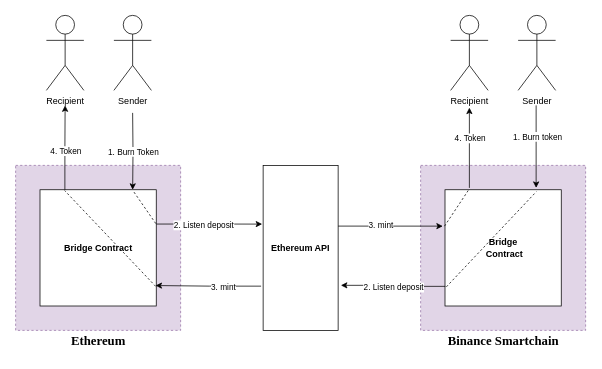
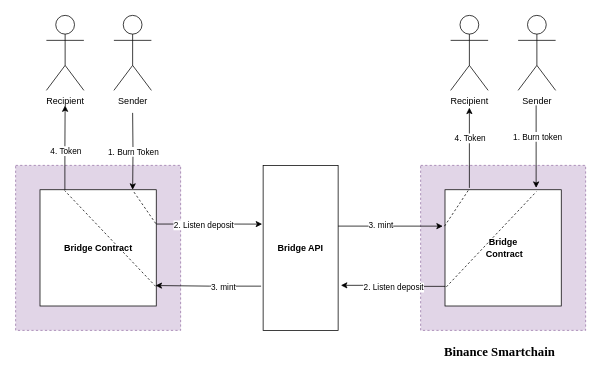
  <mxCell id="0" />
  <mxCell id="1" parent="0" />
  <mxCell id="2" value="Recipient" style="shape=umlActor;verticalLabelPosition=bottom;verticalAlign=top;html=1;outlineConnect=0;" vertex="1" parent="1"><mxGeometry x="61" y="20" width="50" height="100" as="geometry" /></mxCell>
  <mxCell id="3" value="Recipient" style="shape=umlActor;verticalLabelPosition=bottom;verticalAlign=top;html=1;outlineConnect=0;" vertex="1" parent="1"><mxGeometry x="600" y="20" width="50" height="100" as="geometry" /></mxCell>
  <mxCell id="4" value="Sender" style="shape=umlActor;verticalLabelPosition=bottom;verticalAlign=top;html=1;outlineConnect=0;" vertex="1" parent="1"><mxGeometry x="151" y="20" width="50" height="100" as="geometry" /></mxCell>
  <mxCell id="5" value="Sender" style="shape=umlActor;verticalLabelPosition=bottom;verticalAlign=top;html=1;outlineConnect=0;" vertex="1" parent="1"><mxGeometry x="690" y="20" width="50" height="100" as="geometry" /></mxCell>
  <mxCell id="6" value="" style="whiteSpace=wrap;html=1;aspect=fixed;dashed=1;fillColor=#e1d5e7;strokeColor=#9673a6;" vertex="1" parent="1"><mxGeometry x="20" y="220" width="220" height="220" as="geometry" /></mxCell>
  <mxCell id="7" value="" style="whiteSpace=wrap;html=1;aspect=fixed;dashed=1;fillColor=#e1d5e7;strokeColor=#9673a6;" vertex="1" parent="1"><mxGeometry x="560" y="220" width="220" height="220" as="geometry" /></mxCell>
  <mxCell id="8" style="edgeStyle=orthogonalEdgeStyle;rounded=0;orthogonalLoop=1;jettySize=auto;html=1;entryX=0.356;entryY=1.013;entryDx=0;entryDy=0;entryPerimeter=0;exitX=1;exitY=0.295;exitDx=0;exitDy=0;exitPerimeter=0;fontStyle=1" edge="1" parent="1" source="10" target="20"><mxGeometry relative="1" as="geometry" /></mxCell>
  <mxCell id="9" value="2. Listen deposit" style="edgeLabel;html=1;align=center;verticalAlign=middle;resizable=0;points=[];" vertex="1" connectable="0" parent="8"><mxGeometry x="-0.239" y="-1" relative="1" as="geometry"><mxPoint x="9" as="offset" /></mxGeometry></mxCell>
  <mxCell id="10" value="&lt;b&gt;Bridge Contract&lt;/b&gt;" style="whiteSpace=wrap;html=1;aspect=fixed;" vertex="1" parent="1"><mxGeometry x="52.5" y="252.5" width="155" height="155" as="geometry" /></mxCell>
- <mxCell id="11" value="&lt;b&gt;&lt;font face=&quot;Tahoma&quot; style=&quot;font-size: 17px;&quot;&gt;Ethereum&lt;/font&gt;&lt;/b&gt;" style="text;html=1;align=center;verticalAlign=middle;resizable=0;points=[];autosize=1;strokeColor=none;fillColor=none;" vertex="1" parent="1"><mxGeometry x="75" y="440" width="110" height="30" as="geometry" /></mxCell>
  <mxCell id="12" style="edgeStyle=orthogonalEdgeStyle;rounded=0;orthogonalLoop=1;jettySize=auto;html=1;" edge="1" parent="1"><mxGeometry relative="1" as="geometry"><mxPoint x="625" y="143" as="targetPoint" /><mxPoint x="625" y="250" as="sourcePoint" /></mxGeometry></mxCell>
  <mxCell id="13" value="4. Token" style="edgeLabel;html=1;align=center;verticalAlign=middle;resizable=0;points=[];" vertex="1" connectable="0" parent="12"><mxGeometry x="0.256" relative="1" as="geometry"><mxPoint as="offset" /></mxGeometry></mxCell>
  <mxCell id="14" value="&lt;b&gt;Bridge&lt;br&gt;&amp;nbsp;Contract&lt;/b&gt;" style="whiteSpace=wrap;html=1;aspect=fixed;" vertex="1" parent="1"><mxGeometry x="592.5" y="252.5" width="155" height="155" as="geometry" /></mxCell>
- <mxCell id="15" value="&lt;b&gt;&lt;font face=&quot;Tahoma&quot; style=&quot;font-size: 17px;&quot;&gt;Binance Smartchain&lt;/font&gt;&lt;/b&gt;" style="text;html=1;align=center;verticalAlign=middle;resizable=0;points=[];autosize=1;strokeColor=none;fillColor=none;" vertex="1" parent="1"><mxGeometry x="575" y="440" width="190" height="30" as="geometry" /></mxCell>
+ <mxCell id="15" value="&lt;b&gt;&lt;font face=&quot;Tahoma&quot; style=&quot;font-size: 17px;&quot;&gt;Binance Smartchain&lt;/font&gt;&lt;/b&gt;" style="text;html=1;align=center;verticalAlign=middle;resizable=0;points=[];autosize=1;strokeColor=none;fillColor=none;" vertex="1" parent="1"><mxGeometry x="570" y="455" width="190" height="30" as="geometry" /></mxCell>
  <mxCell id="16" style="edgeStyle=orthogonalEdgeStyle;rounded=0;orthogonalLoop=1;jettySize=auto;html=1;entryX=-0.019;entryY=0.313;entryDx=0;entryDy=0;entryPerimeter=0;exitX=0.368;exitY=0.014;exitDx=0;exitDy=0;exitPerimeter=0;" edge="1" parent="1" source="20" target="14"><mxGeometry relative="1" as="geometry" /></mxCell>
  <mxCell id="17" value="3. mint" style="edgeLabel;html=1;align=center;verticalAlign=middle;resizable=0;points=[];" vertex="1" connectable="0" parent="16"><mxGeometry x="-0.178" y="1" relative="1" as="geometry"><mxPoint as="offset" /></mxGeometry></mxCell>
  <mxCell id="18" style="edgeStyle=orthogonalEdgeStyle;rounded=0;orthogonalLoop=1;jettySize=auto;html=1;entryX=0.994;entryY=0.824;entryDx=0;entryDy=0;entryPerimeter=0;exitX=0.732;exitY=1.027;exitDx=0;exitDy=0;exitPerimeter=0;" edge="1" parent="1" source="20" target="10"><mxGeometry relative="1" as="geometry" /></mxCell>
  <mxCell id="19" value="3. mint" style="edgeLabel;html=1;align=center;verticalAlign=middle;resizable=0;points=[];" vertex="1" connectable="0" parent="18"><mxGeometry x="-0.283" y="1" relative="1" as="geometry"><mxPoint as="offset" /></mxGeometry></mxCell>
- <mxCell id="20" value="&lt;b&gt;Ethereum API&lt;/b&gt;" style="rounded=0;whiteSpace=wrap;html=1;direction=south;" vertex="1" parent="1"><mxGeometry x="350" y="220" width="100" height="220" as="geometry" /></mxCell>
+ <mxCell id="20" value="&lt;b&gt;Bridge API&lt;/b&gt;" style="rounded=0;whiteSpace=wrap;html=1;direction=south;" vertex="1" parent="1"><mxGeometry x="350" y="220" width="100" height="220" as="geometry" /></mxCell>
  <mxCell id="21" style="edgeStyle=orthogonalEdgeStyle;rounded=0;orthogonalLoop=1;jettySize=auto;html=1;entryX=0.797;entryY=0;entryDx=0;entryDy=0;entryPerimeter=0;" edge="1" parent="1" target="10"><mxGeometry relative="1" as="geometry"><mxPoint x="176" y="150" as="sourcePoint" /></mxGeometry></mxCell>
  <mxCell id="22" value="1. Burn Token" style="edgeLabel;html=1;align=center;verticalAlign=middle;resizable=0;points=[];" vertex="1" connectable="0" parent="21"><mxGeometry x="-0.235" y="2" relative="1" as="geometry"><mxPoint x="-2" y="13" as="offset" /></mxGeometry></mxCell>
  <mxCell id="23" style="edgeStyle=orthogonalEdgeStyle;rounded=0;orthogonalLoop=1;jettySize=auto;html=1;exitX=0.214;exitY=0;exitDx=0;exitDy=0;exitPerimeter=0;" edge="1" parent="1" source="10"><mxGeometry relative="1" as="geometry"><mxPoint x="86" y="140" as="targetPoint" /><mxPoint x="134.957" y="213" as="sourcePoint" /><Array as="points" /></mxGeometry></mxCell>
  <mxCell id="24" value="4. Token" style="edgeLabel;html=1;align=center;verticalAlign=middle;resizable=0;points=[];" vertex="1" connectable="0" parent="23"><mxGeometry x="-0.079" y="-1" relative="1" as="geometry"><mxPoint as="offset" /></mxGeometry></mxCell>
  <mxCell id="25" value="" style="endArrow=none;dashed=1;html=1;rounded=0;entryX=0.798;entryY=0.005;entryDx=0;entryDy=0;entryPerimeter=0;exitX=0.996;exitY=0.291;exitDx=0;exitDy=0;exitPerimeter=0;" edge="1" parent="1" source="10" target="10"><mxGeometry width="50" height="50" relative="1" as="geometry"><mxPoint x="260" y="330" as="sourcePoint" /><mxPoint x="310" y="280" as="targetPoint" /></mxGeometry></mxCell>
  <mxCell id="26" value="" style="endArrow=none;dashed=1;html=1;rounded=0;entryX=0.206;entryY=-0.003;entryDx=0;entryDy=0;entryPerimeter=0;exitX=-0.004;exitY=0.313;exitDx=0;exitDy=0;exitPerimeter=0;" edge="1" parent="1" source="14" target="14"><mxGeometry width="50" height="50" relative="1" as="geometry"><mxPoint x="520" y="230" as="sourcePoint" /><mxPoint x="570" y="180" as="targetPoint" /></mxGeometry></mxCell>
  <mxCell id="27" style="edgeStyle=orthogonalEdgeStyle;rounded=0;orthogonalLoop=1;jettySize=auto;html=1;" edge="1" parent="1"><mxGeometry relative="1" as="geometry"><mxPoint x="714" y="140" as="sourcePoint" /><mxPoint x="714" y="250" as="targetPoint" /><Array as="points"><mxPoint x="714" y="140" /></Array></mxGeometry></mxCell>
  <mxCell id="28" value="1. Burn token" style="edgeLabel;html=1;align=center;verticalAlign=middle;resizable=0;points=[];" vertex="1" connectable="0" parent="27"><mxGeometry x="-0.25" y="1" relative="1" as="geometry"><mxPoint as="offset" /></mxGeometry></mxCell>
  <mxCell id="29" style="edgeStyle=orthogonalEdgeStyle;rounded=0;orthogonalLoop=1;jettySize=auto;html=1;entryX=0.727;entryY=-0.037;entryDx=0;entryDy=0;entryPerimeter=0;exitX=0.003;exitY=0.831;exitDx=0;exitDy=0;exitPerimeter=0;" edge="1" parent="1" source="14" target="20"><mxGeometry relative="1" as="geometry" /></mxCell>
  <mxCell id="30" value="2. Listen deposit" style="edgeLabel;html=1;align=center;verticalAlign=middle;resizable=0;points=[];" vertex="1" connectable="0" parent="29"><mxGeometry x="0.25" y="3" relative="1" as="geometry"><mxPoint x="17" as="offset" /></mxGeometry></mxCell>
  <mxCell id="31" value="" style="endArrow=none;dashed=1;html=1;rounded=0;entryX=0.786;entryY=0.016;entryDx=0;entryDy=0;entryPerimeter=0;exitX=0.012;exitY=0.835;exitDx=0;exitDy=0;exitPerimeter=0;" edge="1" parent="1" source="14" target="14"><mxGeometry width="50" height="50" relative="1" as="geometry"><mxPoint x="490" y="460" as="sourcePoint" /><mxPoint x="540" y="410" as="targetPoint" /></mxGeometry></mxCell>
  <mxCell id="32" value="" style="endArrow=none;dashed=1;html=1;rounded=0;entryX=0.212;entryY=0.007;entryDx=0;entryDy=0;entryPerimeter=0;exitX=0.995;exitY=0.831;exitDx=0;exitDy=0;exitPerimeter=0;" edge="1" parent="1" source="10" target="10"><mxGeometry width="50" height="50" relative="1" as="geometry"><mxPoint x="200" y="270" as="sourcePoint" /><mxPoint x="250" y="220" as="targetPoint" /></mxGeometry></mxCell>
